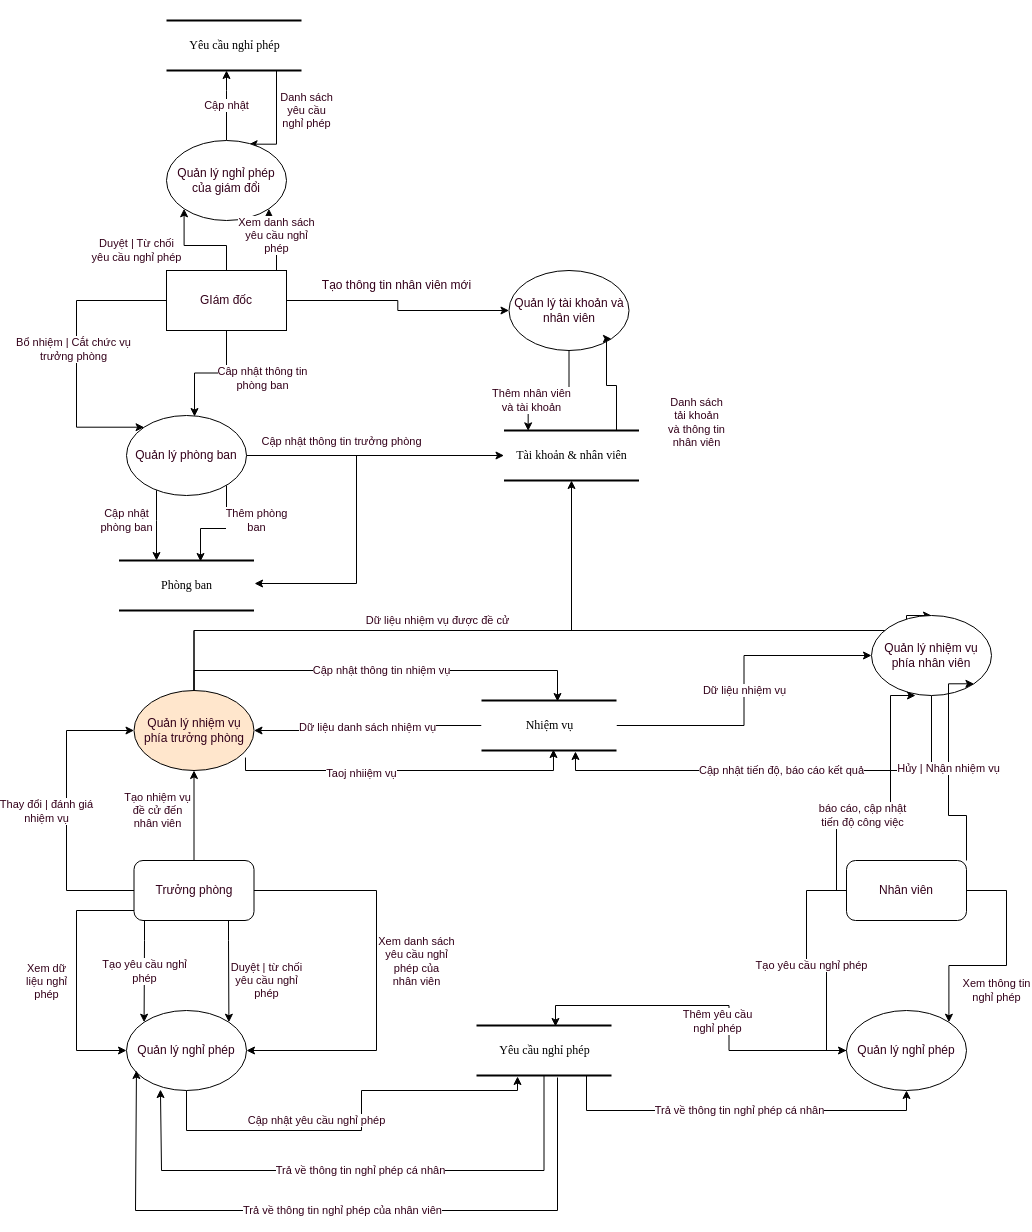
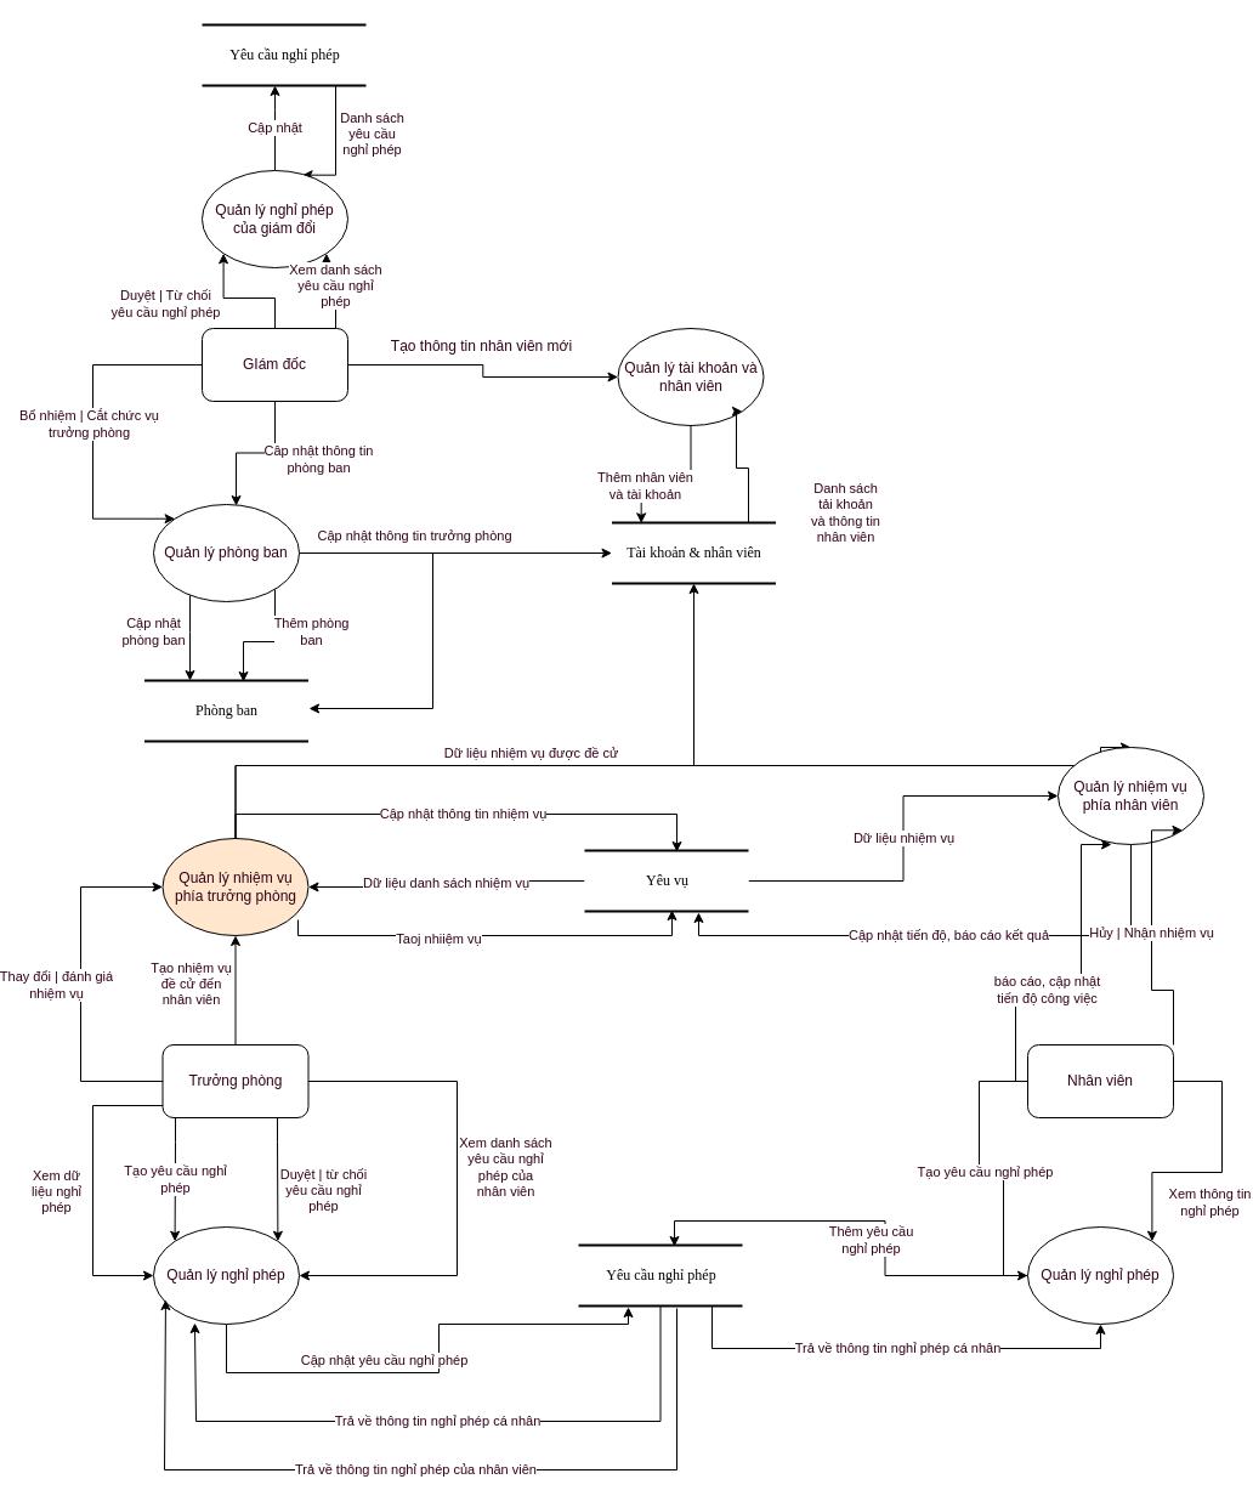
  <mxCell id="0" />
  <mxCell id="1" parent="0" />
  <mxCell id="2" value="Danh sách&lt;br&gt;yêu cầu&lt;br&gt;nghỉ phép" style="edgeStyle=orthogonalEdgeStyle;rounded=0;orthogonalLoop=1;jettySize=auto;html=1;entryX=0.688;entryY=0.046;entryDx=0;entryDy=0;entryPerimeter=0;labelBackgroundColor=#FFFFFF;fontColor=#33001A;" edge="1" parent="1" source="3" target="5"><mxGeometry x="-0.209" y="30" relative="1" as="geometry"><Array as="points"><mxPoint x="230" y="144" /></Array><mxPoint as="offset" /></mxGeometry></mxCell>
  <mxCell id="3" value="Yêu cầu nghỉ phép" style="html=1;rounded=0;shadow=0;comic=0;labelBackgroundColor=none;strokeWidth=2;fontFamily=Verdana;fontSize=12;align=center;shape=mxgraph.ios7ui.horLines;" vertex="1" parent="1"><mxGeometry x="120" y="20" width="135" height="50" as="geometry" /></mxCell>
  <mxCell id="4" value="Cập nhật" style="edgeStyle=orthogonalEdgeStyle;rounded=0;orthogonalLoop=1;jettySize=auto;html=1;labelBackgroundColor=#FFFFFF;fontColor=#33001A;" edge="1" parent="1" source="5" target="3"><mxGeometry relative="1" as="geometry"><Array as="points"><mxPoint x="180" y="90" /><mxPoint x="180" y="90" /></Array></mxGeometry></mxCell>
  <mxCell id="5" value="Quản lý nghỉ phép của giám đổi" style="ellipse;whiteSpace=wrap;html=1;fontColor=#33001A;" vertex="1" parent="1"><mxGeometry x="120" y="140" width="120" height="80" as="geometry" /></mxCell>
  <mxCell id="6" value="Duyệt | Từ chối &lt;br&gt;yêu cầu nghỉ phép" style="edgeStyle=orthogonalEdgeStyle;rounded=0;orthogonalLoop=1;jettySize=auto;html=1;entryX=0;entryY=1;entryDx=0;entryDy=0;labelBackgroundColor=#FFFFFF;fontColor=#33001A;" edge="1" parent="1" source="12" target="5"><mxGeometry x="0.295" y="48" relative="1" as="geometry"><mxPoint y="5" as="offset" /></mxGeometry></mxCell>
  <mxCell id="7" value="Xem danh sách&lt;br&gt;yêu cầu nghỉ&lt;br&gt;phép" style="edgeStyle=orthogonalEdgeStyle;rounded=0;orthogonalLoop=1;jettySize=auto;html=1;entryX=1;entryY=1;entryDx=0;entryDy=0;labelBackgroundColor=#FFFFFF;fontColor=#33001A;" edge="1" parent="1" source="12" target="5"><mxGeometry relative="1" as="geometry"><Array as="points"><mxPoint x="230" y="220" /><mxPoint x="222" y="220" /></Array></mxGeometry></mxCell>
  <mxCell id="8" style="edgeStyle=orthogonalEdgeStyle;rounded=0;orthogonalLoop=1;jettySize=auto;html=1;entryX=0;entryY=0.5;entryDx=0;entryDy=0;labelBackgroundColor=#FFFFFF;fontColor=#33001A;" edge="1" parent="1" source="12" target="15"><mxGeometry relative="1" as="geometry" /></mxCell>
  <mxCell id="9" value="Câp nhật thông tin&lt;br&gt;phòng ban" style="edgeStyle=orthogonalEdgeStyle;rounded=0;orthogonalLoop=1;jettySize=auto;html=1;entryX=0.567;entryY=0.013;entryDx=0;entryDy=0;entryPerimeter=0;labelBackgroundColor=#FFFFFF;fontColor=#33001A;" edge="1" parent="1" source="12" target="23"><mxGeometry x="-0.042" y="50" relative="1" as="geometry"><mxPoint x="50" y="-45" as="offset" /></mxGeometry></mxCell>
  <mxCell id="10" style="edgeStyle=orthogonalEdgeStyle;rounded=0;orthogonalLoop=1;jettySize=auto;html=1;entryX=0;entryY=0;entryDx=0;entryDy=0;labelBackgroundColor=#FFFFFF;fontColor=#33001A;" edge="1" parent="1" source="12" target="23"><mxGeometry relative="1" as="geometry"><Array as="points"><mxPoint x="30" y="300" /><mxPoint x="30" y="427" /></Array></mxGeometry></mxCell>
  <mxCell id="11" value="Bổ nhiệm | Cắt chức vụ&lt;br&gt;trưởng phòng" style="edgeLabel;html=1;align=center;verticalAlign=middle;resizable=0;points=[];fontColor=#33001A;" vertex="1" connectable="0" parent="10"><mxGeometry x="-0.029" y="-4" relative="1" as="geometry"><mxPoint as="offset" /></mxGeometry></mxCell>
- <mxCell id="12" value="GIám đốc" style="whiteSpace=wrap;html=1;fontColor=#33001A;rounded=0;" vertex="1" parent="1"><mxGeometry x="120" y="270" width="120" height="60" as="geometry" /></mxCell>
+ <mxCell id="12" value="GIám đốc" style="rounded=1;whiteSpace=wrap;html=1;fontColor=#33001A;" vertex="1" parent="1"><mxGeometry x="120" y="270" width="120" height="60" as="geometry" /></mxCell>
  <mxCell id="13" style="edgeStyle=orthogonalEdgeStyle;rounded=0;orthogonalLoop=1;jettySize=auto;html=1;entryX=0.179;entryY=0.007;entryDx=0;entryDy=0;entryPerimeter=0;labelBackgroundColor=#FFFFFF;fontColor=#33001A;" edge="1" parent="1" source="15" target="17"><mxGeometry relative="1" as="geometry" /></mxCell>
  <mxCell id="14" value="Thêm nhân viên&lt;br&gt;và tài khoản" style="edgeLabel;html=1;align=center;verticalAlign=middle;resizable=0;points=[];fontColor=#33001A;" vertex="1" connectable="0" parent="13"><mxGeometry x="0.485" y="3" relative="1" as="geometry"><mxPoint as="offset" /></mxGeometry></mxCell>
  <mxCell id="15" value="Quản lý tài khoản và nhân viên" style="ellipse;whiteSpace=wrap;html=1;fontColor=#33001A;" vertex="1" parent="1"><mxGeometry x="462.5" y="270" width="120" height="80" as="geometry" /></mxCell>
  <mxCell id="16" value="Danh sách&lt;br&gt;tải khoản&lt;br&gt;và thông tin&lt;br&gt;nhân viên" style="edgeStyle=orthogonalEdgeStyle;rounded=0;orthogonalLoop=1;jettySize=auto;html=1;entryX=1;entryY=1;entryDx=0;entryDy=0;labelBackgroundColor=#FFFFFF;fontColor=#33001A;" edge="1" parent="1" source="17" target="15"><mxGeometry x="-0.195" y="-40" relative="1" as="geometry"><Array as="points"><mxPoint x="570" y="385" /><mxPoint x="560" y="385" /></Array><mxPoint x="40" y="35" as="offset" /></mxGeometry></mxCell>
  <mxCell id="17" value="Tài khoản &amp;amp; nhân viên" style="html=1;rounded=0;shadow=0;comic=0;labelBackgroundColor=none;strokeWidth=2;fontFamily=Verdana;fontSize=12;align=center;shape=mxgraph.ios7ui.horLines;" vertex="1" parent="1"><mxGeometry x="457.5" y="430" width="135" height="50" as="geometry" /></mxCell>
  <mxCell id="18" value="Cập nhật&lt;br&gt;phòng ban" style="edgeStyle=orthogonalEdgeStyle;rounded=0;orthogonalLoop=1;jettySize=auto;html=1;labelBackgroundColor=#FFFFFF;fontColor=#33001A;" edge="1" parent="1" source="23" target="24"><mxGeometry x="-0.137" y="-30" relative="1" as="geometry"><Array as="points"><mxPoint x="110" y="520" /><mxPoint x="110" y="520" /></Array><mxPoint as="offset" /></mxGeometry></mxCell>
  <mxCell id="19" value="Thêm phòng&lt;br&gt;ban" style="edgeStyle=orthogonalEdgeStyle;rounded=0;orthogonalLoop=1;jettySize=auto;html=1;entryX=0.604;entryY=0.02;entryDx=0;entryDy=0;entryPerimeter=0;labelBackgroundColor=#FFFFFF;fontColor=#33001A;" edge="1" parent="1" source="23" target="24"><mxGeometry x="-0.311" y="30" relative="1" as="geometry"><Array as="points"><mxPoint x="180" y="528" /><mxPoint x="154" y="528" /></Array><mxPoint as="offset" /></mxGeometry></mxCell>
  <mxCell id="20" style="edgeStyle=orthogonalEdgeStyle;rounded=0;orthogonalLoop=1;jettySize=auto;html=1;labelBackgroundColor=#FFFFFF;fontColor=#33001A;" edge="1" parent="1" source="23" target="17"><mxGeometry relative="1" as="geometry" /></mxCell>
  <mxCell id="21" value="Cập nhật thông tin trưởng phòng" style="edgeLabel;html=1;align=center;verticalAlign=middle;resizable=0;points=[];fontColor=#33001A;" vertex="1" connectable="0" parent="20"><mxGeometry x="-0.27" y="1" relative="1" as="geometry"><mxPoint y="-14" as="offset" /></mxGeometry></mxCell>
  <mxCell id="22" style="edgeStyle=orthogonalEdgeStyle;rounded=0;orthogonalLoop=1;jettySize=auto;html=1;entryX=1.004;entryY=0.46;entryDx=0;entryDy=0;entryPerimeter=0;labelBackgroundColor=#FFFFFF;fontColor=#33001A;" edge="1" parent="1" source="23" target="24"><mxGeometry relative="1" as="geometry"><Array as="points"><mxPoint x="310" y="455" /><mxPoint x="310" y="583" /></Array></mxGeometry></mxCell>
  <mxCell id="23" value="Quản lý phòng ban" style="ellipse;whiteSpace=wrap;html=1;fontColor=#33001A;" vertex="1" parent="1"><mxGeometry x="80" y="415" width="120" height="80" as="geometry" /></mxCell>
  <mxCell id="24" value="Phòng ban" style="html=1;rounded=0;shadow=0;comic=0;labelBackgroundColor=none;strokeWidth=2;fontFamily=Verdana;fontSize=12;align=center;shape=mxgraph.ios7ui.horLines;" vertex="1" parent="1"><mxGeometry x="72.5" y="560" width="135" height="50" as="geometry" /></mxCell>
  <mxCell id="25" style="edgeStyle=orthogonalEdgeStyle;rounded=0;orthogonalLoop=1;jettySize=auto;html=1;entryX=0.533;entryY=0.98;entryDx=0;entryDy=0;entryPerimeter=0;labelBackgroundColor=#FFFFFF;fontColor=#33001A;exitX=0.929;exitY=0.838;exitDx=0;exitDy=0;exitPerimeter=0;" edge="1" parent="1" source="30" target="33"><mxGeometry relative="1" as="geometry"><Array as="points"><mxPoint x="199" y="770" /><mxPoint x="507" y="770" /></Array></mxGeometry></mxCell>
  <mxCell id="26" value="Taoj nhiiệm vụ" style="edgeLabel;html=1;align=center;verticalAlign=middle;resizable=0;points=[];fontColor=#33001A;" vertex="1" connectable="0" parent="25"><mxGeometry x="-0.252" y="-2" relative="1" as="geometry"><mxPoint as="offset" /></mxGeometry></mxCell>
  <mxCell id="27" value="Cập nhật thông tin nhiệm vụ" style="edgeStyle=orthogonalEdgeStyle;rounded=0;orthogonalLoop=1;jettySize=auto;html=1;entryX=0.563;entryY=0.02;entryDx=0;entryDy=0;entryPerimeter=0;labelBackgroundColor=#FFFFFF;fontColor=#33001A;" edge="1" parent="1" source="30" target="33"><mxGeometry relative="1" as="geometry"><Array as="points"><mxPoint x="148" y="670" /><mxPoint x="511" y="670" /></Array></mxGeometry></mxCell>
  <mxCell id="28" value="Dữ liệu nhiệm vụ được đề cử" style="edgeStyle=orthogonalEdgeStyle;rounded=0;orthogonalLoop=1;jettySize=auto;html=1;entryX=0.5;entryY=1;entryDx=0;entryDy=0;entryPerimeter=0;labelBackgroundColor=#FFFFFF;fontColor=#33001A;" edge="1" parent="1" source="30" target="17"><mxGeometry x="0.03" y="10" relative="1" as="geometry"><Array as="points"><mxPoint x="148" y="630" /><mxPoint x="525" y="630" /></Array><mxPoint as="offset" /></mxGeometry></mxCell>
  <mxCell id="29" style="edgeStyle=orthogonalEdgeStyle;rounded=0;orthogonalLoop=1;jettySize=auto;html=1;entryX=0.5;entryY=0;entryDx=0;entryDy=0;labelBackgroundColor=#FFFFFF;fontColor=#33001A;" edge="1" parent="1" source="30" target="35"><mxGeometry relative="1" as="geometry"><Array as="points"><mxPoint x="148" y="630" /><mxPoint x="860" y="630" /></Array></mxGeometry></mxCell>
  <mxCell id="30" value="Quản lý nhiệm vụ phía trưởng phòng" style="ellipse;whiteSpace=wrap;html=1;fontColor=#33001A;fillColor=#ffe6cc;" vertex="1" parent="1"><mxGeometry x="87.5" y="690" width="120" height="80" as="geometry" /></mxCell>
  <mxCell id="31" value="Dữ liệu danh sách nhiệm vụ" style="edgeStyle=orthogonalEdgeStyle;rounded=0;orthogonalLoop=1;jettySize=auto;html=1;entryX=1;entryY=0.5;entryDx=0;entryDy=0;labelBackgroundColor=#FFFFFF;fontColor=#33001A;" edge="1" parent="1" source="33" target="30"><mxGeometry relative="1" as="geometry" /></mxCell>
  <mxCell id="32" value="Dữ liệu nhiệm vụ" style="edgeStyle=orthogonalEdgeStyle;rounded=0;orthogonalLoop=1;jettySize=auto;html=1;entryX=0;entryY=0.5;entryDx=0;entryDy=0;labelBackgroundColor=#FFFFFF;fontColor=#33001A;" edge="1" parent="1" source="33" target="35"><mxGeometry relative="1" as="geometry" /></mxCell>
- <mxCell id="33" value="Nhiệm vụ" style="html=1;rounded=0;shadow=0;comic=0;labelBackgroundColor=none;strokeWidth=2;fontFamily=Verdana;fontSize=12;align=center;shape=mxgraph.ios7ui.horLines;" vertex="1" parent="1"><mxGeometry x="435" y="700" width="135" height="50" as="geometry" /></mxCell>
+ <mxCell id="33" value="Yêu vụ" style="html=1;rounded=0;shadow=0;comic=0;labelBackgroundColor=none;strokeWidth=2;fontFamily=Verdana;fontSize=12;align=center;shape=mxgraph.ios7ui.horLines;" vertex="1" parent="1"><mxGeometry x="435" y="700" width="135" height="50" as="geometry" /></mxCell>
  <mxCell id="34" value="Cập nhật tiến độ, báo cáo kết quả" style="edgeStyle=orthogonalEdgeStyle;rounded=0;orthogonalLoop=1;jettySize=auto;html=1;entryX=0.696;entryY=1.02;entryDx=0;entryDy=0;entryPerimeter=0;labelBackgroundColor=#FFFFFF;fontColor=#33001A;" edge="1" parent="1" source="35" target="33"><mxGeometry relative="1" as="geometry"><Array as="points"><mxPoint x="529" y="770" /></Array></mxGeometry></mxCell>
  <mxCell id="35" value="Quản lý nhiệm vụ phía nhân viên" style="ellipse;whiteSpace=wrap;html=1;fontColor=#33001A;" vertex="1" parent="1"><mxGeometry x="825" y="615" width="120" height="80" as="geometry" /></mxCell>
  <mxCell id="36" value="Thay đổi | đánh giá&lt;br&gt;nhiệm vụ" style="edgeStyle=orthogonalEdgeStyle;rounded=0;orthogonalLoop=1;jettySize=auto;html=1;entryX=0;entryY=0.5;entryDx=0;entryDy=0;labelBackgroundColor=#FFFFFF;fontColor=#33001A;" edge="1" parent="1" source="42" target="30"><mxGeometry y="20" relative="1" as="geometry"><Array as="points"><mxPoint x="20" y="890" /><mxPoint x="20" y="730" /></Array><mxPoint y="1" as="offset" /></mxGeometry></mxCell>
  <mxCell id="37" value="Tạo nhiệm vụ&lt;br&gt;đề cử đến&lt;br&gt;nhân viên" style="edgeStyle=orthogonalEdgeStyle;rounded=0;orthogonalLoop=1;jettySize=auto;html=1;entryX=0.5;entryY=1;entryDx=0;entryDy=0;labelBackgroundColor=#FFFFFF;fontColor=#33001A;" edge="1" parent="1" source="42" target="30"><mxGeometry x="0.111" y="38" relative="1" as="geometry"><mxPoint x="1" as="offset" /></mxGeometry></mxCell>
  <mxCell id="38" value="Tạo yêu cầu nghỉ&lt;br&gt;phép" style="edgeStyle=orthogonalEdgeStyle;rounded=0;orthogonalLoop=1;jettySize=auto;html=1;entryX=0;entryY=0;entryDx=0;entryDy=0;labelBackgroundColor=#FFFFFF;fontColor=#33001A;" edge="1" parent="1" source="42" target="49"><mxGeometry relative="1" as="geometry"><Array as="points"><mxPoint x="98" y="940" /><mxPoint x="98" y="940" /></Array></mxGeometry></mxCell>
  <mxCell id="39" value="Duyệt | từ chối&lt;br&gt;yêu cầu nghỉ&lt;br&gt;phép" style="edgeStyle=orthogonalEdgeStyle;rounded=0;orthogonalLoop=1;jettySize=auto;html=1;entryX=1;entryY=0;entryDx=0;entryDy=0;labelBackgroundColor=#FFFFFF;fontColor=#33001A;" edge="1" parent="1" source="42" target="49"><mxGeometry x="0.184" y="38" relative="1" as="geometry"><Array as="points"><mxPoint x="182" y="940" /><mxPoint x="182" y="940" /></Array><mxPoint as="offset" /></mxGeometry></mxCell>
  <mxCell id="40" value="Xem dữ&lt;br&gt;liệu nghỉ&lt;br&gt;phép" style="edgeStyle=orthogonalEdgeStyle;rounded=0;orthogonalLoop=1;jettySize=auto;html=1;entryX=0;entryY=0.5;entryDx=0;entryDy=0;labelBackgroundColor=#FFFFFF;fontColor=#33001A;" edge="1" parent="1" source="42" target="49"><mxGeometry x="0.03" y="-30" relative="1" as="geometry"><Array as="points"><mxPoint x="30" y="910" /><mxPoint x="30" y="1050" /></Array><mxPoint y="1" as="offset" /></mxGeometry></mxCell>
  <mxCell id="41" value="Xem danh sách&lt;br&gt;yêu cầu nghỉ&lt;br&gt;phép của&lt;br&gt;nhân viên" style="edgeStyle=orthogonalEdgeStyle;rounded=0;orthogonalLoop=1;jettySize=auto;html=1;entryX=1;entryY=0.5;entryDx=0;entryDy=0;labelBackgroundColor=#FFFFFF;fontColor=#33001A;" edge="1" parent="1" source="42" target="49"><mxGeometry x="-0.067" y="40" relative="1" as="geometry"><Array as="points"><mxPoint x="330" y="890" /><mxPoint x="330" y="1050" /></Array><mxPoint y="1" as="offset" /></mxGeometry></mxCell>
  <mxCell id="42" value="Trưởng phòng" style="rounded=1;whiteSpace=wrap;html=1;fontColor=#33001A;" vertex="1" parent="1"><mxGeometry x="87.5" y="860" width="120" height="60" as="geometry" /></mxCell>
  <mxCell id="43" value="báo cáo, cập nhật&lt;br&gt;tiến độ công việc" style="edgeStyle=orthogonalEdgeStyle;rounded=0;orthogonalLoop=1;jettySize=auto;html=1;entryX=0.367;entryY=1;entryDx=0;entryDy=0;entryPerimeter=0;labelBackgroundColor=#FFFFFF;fontColor=#33001A;" edge="1" parent="1" source="47" target="35"><mxGeometry x="-0.076" y="-20" relative="1" as="geometry"><Array as="points"><mxPoint x="790" y="890" /><mxPoint x="790" y="815" /><mxPoint x="844" y="815" /></Array><mxPoint x="-20" y="-20" as="offset" /></mxGeometry></mxCell>
  <mxCell id="44" value="Hủy | Nhận nhiệm vụ" style="edgeStyle=orthogonalEdgeStyle;rounded=0;orthogonalLoop=1;jettySize=auto;html=1;entryX=1;entryY=1;entryDx=0;entryDy=0;labelBackgroundColor=#FFFFFF;fontColor=#33001A;" edge="1" parent="1" source="47" target="35"><mxGeometry relative="1" as="geometry"><Array as="points"><mxPoint x="920" y="815" /><mxPoint x="902" y="815" /></Array></mxGeometry></mxCell>
  <mxCell id="45" value="Tạo yêu cầu nghỉ phép" style="edgeStyle=orthogonalEdgeStyle;rounded=0;orthogonalLoop=1;jettySize=auto;html=1;entryX=0;entryY=0.5;entryDx=0;entryDy=0;labelBackgroundColor=#FFFFFF;fontColor=#33001A;" edge="1" parent="1" source="47" target="51"><mxGeometry relative="1" as="geometry"><Array as="points"><mxPoint x="760" y="890" /><mxPoint x="760" y="965" /><mxPoint x="780" y="965" /><mxPoint x="780" y="1050" /></Array></mxGeometry></mxCell>
  <mxCell id="46" value="Xem thông tin&lt;br&gt;nghỉ phép" style="edgeStyle=orthogonalEdgeStyle;rounded=0;orthogonalLoop=1;jettySize=auto;html=1;entryX=1;entryY=0;entryDx=0;entryDy=0;labelBackgroundColor=#FFFFFF;fontColor=#33001A;" edge="1" parent="1" source="47" target="51"><mxGeometry x="0.09" y="25" relative="1" as="geometry"><Array as="points"><mxPoint x="960" y="890" /><mxPoint x="960" y="965" /><mxPoint x="902" y="965" /></Array><mxPoint as="offset" /></mxGeometry></mxCell>
  <mxCell id="47" value="Nhân viên" style="rounded=1;whiteSpace=wrap;html=1;fontColor=#33001A;" vertex="1" parent="1"><mxGeometry x="800" y="860" width="120" height="60" as="geometry" /></mxCell>
  <mxCell id="48" value="Cập nhật yêu cầu nghỉ phép" style="edgeStyle=orthogonalEdgeStyle;rounded=0;orthogonalLoop=1;jettySize=auto;html=1;entryX=0.304;entryY=1.02;entryDx=0;entryDy=0;entryPerimeter=0;labelBackgroundColor=#FFFFFF;fontColor=#33001A;" edge="1" parent="1" source="49" target="54"><mxGeometry x="-0.2" y="10" relative="1" as="geometry"><Array as="points"><mxPoint x="140" y="1130" /><mxPoint x="315" y="1130" /><mxPoint x="315" y="1090" /><mxPoint x="471" y="1090" /></Array><mxPoint as="offset" /></mxGeometry></mxCell>
  <mxCell id="49" value="Quản lý nghỉ phép" style="ellipse;whiteSpace=wrap;html=1;fontColor=#33001A;" vertex="1" parent="1"><mxGeometry x="80" y="1010" width="120" height="80" as="geometry" /></mxCell>
  <mxCell id="50" value="Thêm yêu cầu&lt;br&gt;nghỉ phép" style="edgeStyle=orthogonalEdgeStyle;rounded=0;orthogonalLoop=1;jettySize=auto;html=1;entryX=0.585;entryY=0.02;entryDx=0;entryDy=0;entryPerimeter=0;labelBackgroundColor=#FFFFFF;fontColor=#33001A;" edge="1" parent="1" source="51" target="54"><mxGeometry x="-0.174" y="13" relative="1" as="geometry"><mxPoint x="1" as="offset" /></mxGeometry></mxCell>
  <mxCell id="51" value="Quản lý nghỉ phép" style="ellipse;whiteSpace=wrap;html=1;fontColor=#33001A;" vertex="1" parent="1"><mxGeometry x="800" y="1010" width="120" height="80" as="geometry" /></mxCell>
  <mxCell id="52" value="Trả về thông tin nghỉ phép cá nhân" style="edgeStyle=orthogonalEdgeStyle;rounded=0;orthogonalLoop=1;jettySize=auto;html=1;entryX=0.5;entryY=1;entryDx=0;entryDy=0;labelBackgroundColor=#FFFFFF;fontColor=#33001A;" edge="1" parent="1" source="54" target="51"><mxGeometry relative="1" as="geometry"><Array as="points"><mxPoint x="540" y="1110" /><mxPoint x="860" y="1110" /></Array></mxGeometry></mxCell>
  <mxCell id="53" value="Trả về thông tin nghỉ phép cá nhân" style="edgeStyle=orthogonalEdgeStyle;rounded=0;orthogonalLoop=1;jettySize=auto;html=1;entryX=0.283;entryY=0.988;entryDx=0;entryDy=0;entryPerimeter=0;labelBackgroundColor=#FFFFFF;fontColor=#33001A;" edge="1" parent="1" source="54" target="49"><mxGeometry relative="1" as="geometry"><Array as="points"><mxPoint x="498" y="1170" /><mxPoint x="115" y="1170" /></Array></mxGeometry></mxCell>
  <mxCell id="54" value="Yêu cầu nghỉ phép" style="html=1;rounded=0;shadow=0;comic=0;labelBackgroundColor=none;strokeWidth=2;fontFamily=Verdana;fontSize=12;align=center;shape=mxgraph.ios7ui.horLines;" vertex="1" parent="1"><mxGeometry x="430" y="1025" width="135" height="50" as="geometry" /></mxCell>
  <mxCell id="55" value="Tạo thông tin nhân viên mới" style="text;html=1;align=center;verticalAlign=middle;resizable=0;points=[];autosize=1;strokeColor=none;fillColor=none;fontColor=#33001A;" vertex="1" parent="1"><mxGeometry x="265" y="270" width="170" height="30" as="geometry" /></mxCell>
  <mxCell id="56" value="Trả về thông tin nghỉ phép của nhân viên" style="edgeStyle=orthogonalEdgeStyle;rounded=0;orthogonalLoop=1;jettySize=auto;html=1;labelBackgroundColor=#FFFFFF;fontColor=#33001A;exitX=0.6;exitY=1.04;exitDx=0;exitDy=0;exitPerimeter=0;entryX=0.083;entryY=0.75;entryDx=0;entryDy=0;entryPerimeter=0;" edge="1" parent="1" source="54" target="49"><mxGeometry relative="1" as="geometry"><mxPoint x="471" y="1090" as="sourcePoint" /><mxPoint x="50" y="1080" as="targetPoint" /><Array as="points"><mxPoint x="511" y="1210" /><mxPoint x="89" y="1210" /><mxPoint x="89" y="1070" /></Array></mxGeometry></mxCell>
